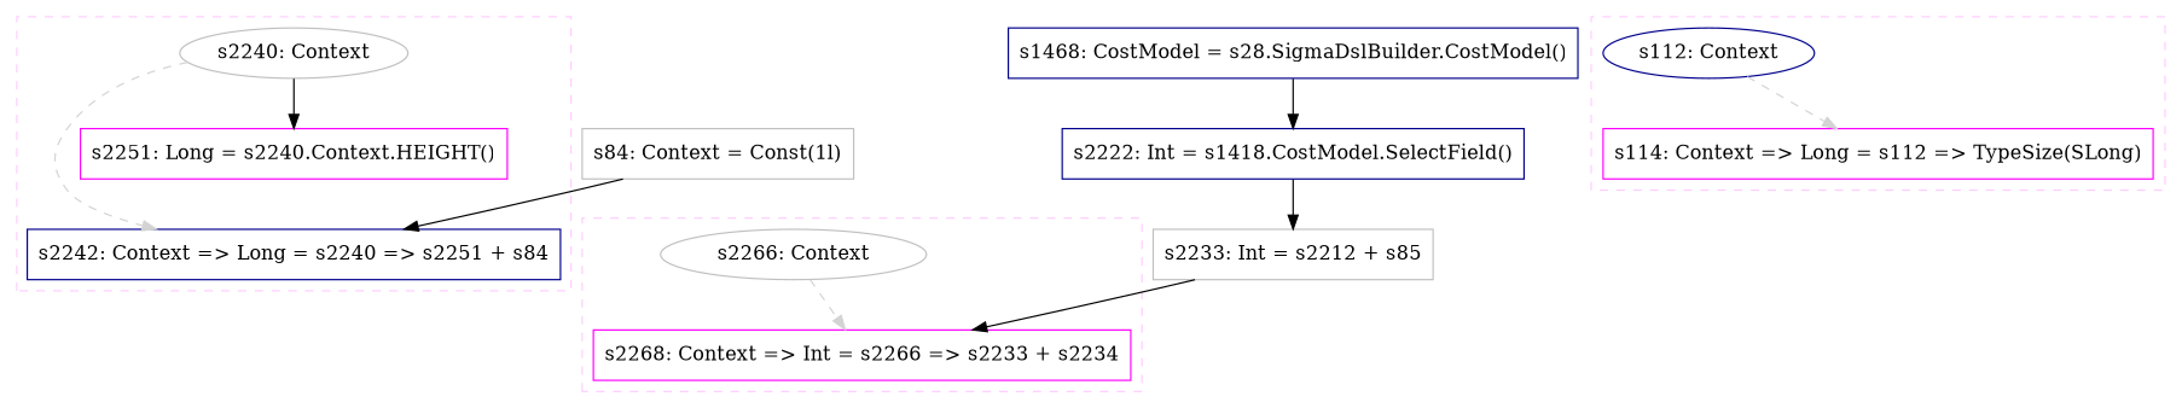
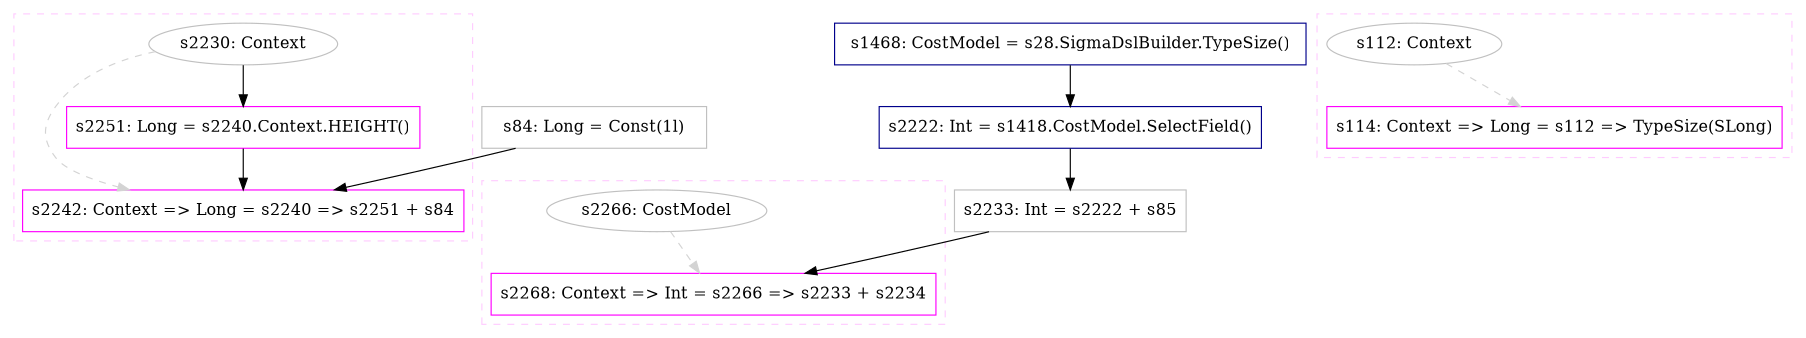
  digraph {
    concentrate=true
    node [color=gray fillcolor=white shape=box style=filled]
    edge [style=solid]
-   n1 [label="s2240: Context" shape=oval]
-   n2 [color=darkblue label="s2242: Context => Long = s2240 => s2251 + s84"]
+   n1 [label="s2230: Context" shape=oval]
+   n2 [color=magenta label="s2242: Context => Long = s2240 => s2251 + s84"]
    n3 [color=magenta label="s2251: Long = s2240.Context.HEIGHT()"]
-   n4 [label="s2266: Context" shape=oval]
+   n4 [label="s2266: CostModel" shape=oval]
    n5 [color=magenta label="s2268: Context => Int = s2266 => s2233 + s2234"]
-   n6 [color=darkblue label="s112: Context" shape=oval]
+   n6 [label="s112: Context" shape=oval]
    n7 [color=magenta label="s114: Context => Long = s112 => TypeSize(SLong)"]
-   n8 [label="s84: Context = Const(1l)"]
-   n9 [color=darkblue label="s1468: CostModel = s28.SigmaDslBuilder.CostModel()"]
+   n8 [label="s84: Long = Const(1l)"]
+   n9 [color=darkblue label="s1468: CostModel = s28.SigmaDslBuilder.TypeSize()"]
    n10 [color=darkblue label="s2222: Int = s1418.CostModel.SelectField()"]
-   n11 [label="s2233: Int = s2212 + s85"]
+   n11 [label="s2233: Int = s2222 + s85"]
    subgraph cluster_1 {
      color="#FFCCFF"
      style=dashed
      n3
      subgraph sub_2 {
        color="#FFCCFF"
        rank=source
        style=dashed
        n1
      }
      subgraph sub_3 {
        color="#FFCCFF"
        rank=sink
        style=dashed
        n2
      }
    }
    subgraph cluster_4 {
      color="#FFCCFF"
      style=dashed
      subgraph sub_5 {
        color="#FFCCFF"
        rank=source
        style=dashed
        n4
      }
      subgraph sub_6 {
        color="#FFCCFF"
        rank=sink
        style=dashed
        n5
      }
    }
    subgraph cluster_7 {
      color="#FFCCFF"
      style=dashed
      subgraph sub_8 {
        color="#FFCCFF"
        rank=source
        style=dashed
        n6
      }
      subgraph sub_9 {
        color="#FFCCFF"
        rank=sink
        style=dashed
        n7
      }
    }
    n1 -> n2 [color=lightgray style=dashed weight=0]
    n1 -> n3
+   n3 -> n2
    n4 -> n5 [color=lightgray style=dashed weight=0]
    n6 -> n7 [color=lightgray style=dashed weight=0]
    n8 -> n2
    n9 -> n10
    n10 -> n11
    n11 -> n5
  }
